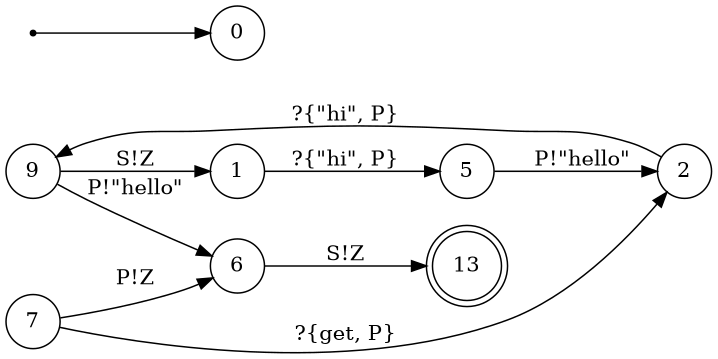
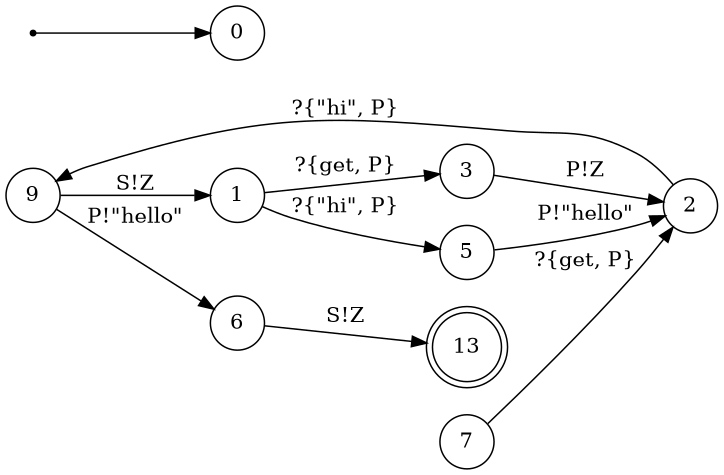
  digraph {
    rankdir=LR
    node [shape=circle]
    n1 [label=13 shape=doublecircle]
    START [shape=point]
    0
    1
+   3
    5
    2
    9
    7
    6
    START -> 0
+   1 -> 3 [label="?{get, P}"]
    1 -> 5 [label="?{\"hi\", P}"]
+   3 -> 2 [label="P!Z"]
    5 -> 2 [label="P!\"hello\""]
    2 -> 9 [label="?{\"hi\", P}"]
    9 -> 1 [label="S!Z"]
    9 -> 6 [label="P!\"hello\""]
    7 -> 2 [label="?{get, P}"]
-   7 -> 6 [label="P!Z"]
    6 -> n1 [label="S!Z"]
  }
